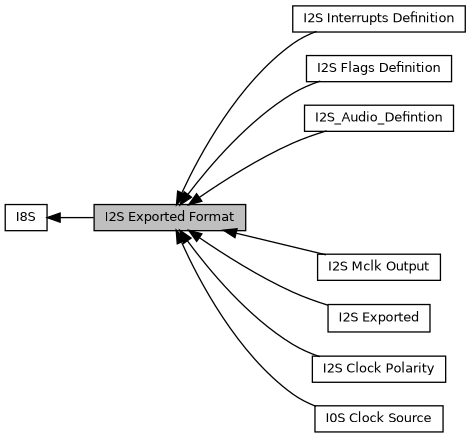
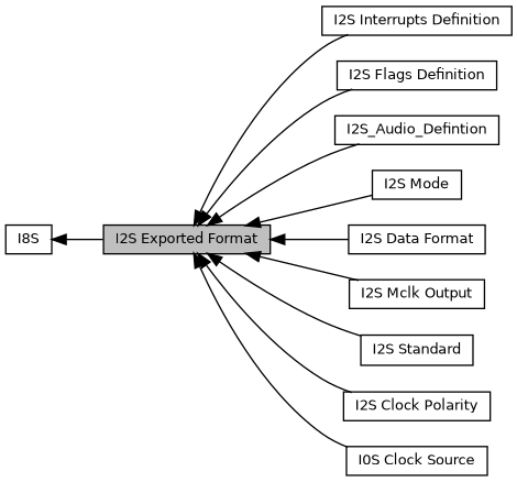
  digraph {
    rankdir=LR
    node [color=black fillcolor=white fontname=Helvetica fontsize=10 shape=record style=filled]
    edge [dir=back fontname=Helvetica fontsize=10 labelfontname=Helvetica labelfontsize=10 shape=plaintext style=solid]
    n1 [height=0.2 label="I2S Interrupts Definition" width=0.4]
    n2 [height=0.2 label="I2S Flags Definition" width=0.4]
    n3 [height=0.2 label=I2S_Audio_Defintion width=0.4]
+   n4 [height=0.2 label="I2S Mode" width=0.4]
+   n5 [height=0.2 label="I2S Data Format" width=0.4]
    n6 [height=0.2 label=I8S width=0.4]
    n7 [fillcolor=grey75 fontcolor=black height=0.2 label="I2S Exported Format" width=0.4]
    n8 [height=0.2 label="I2S Mclk Output" width=0.4]
-   n9 [height=0.2 label="I2S Exported" width=0.4]
+   n9 [height=0.2 label="I2S Standard" width=0.4]
    n10 [height=0.2 label="I2S Clock Polarity" width=0.4]
    n11 [height=0.2 label="I0S Clock Source" width=0.4]
    n6 -> n7
    n7 -> n1
    n7 -> n2
    n7 -> n3
+   n7 -> n4
+   n7 -> n5
    n7 -> n8
    n7 -> n9
    n7 -> n10
    n7 -> n11
  }
